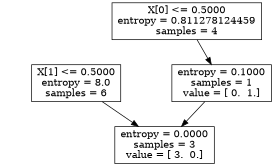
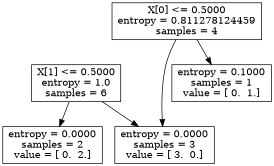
  digraph {
    node [shape=box]
-   n1 [label="X[1] <= 0.5000\nentropy = 8.0\nsamples = 6"]
+   n1 [label="X[1] <= 0.5000\nentropy = 1.0\nsamples = 6"]
+   n2 [label="entropy = 0.0000\nsamples = 2\nvalue = [ 0.  2.]"]
    n3 [label="entropy = 0.0000\nsamples = 3\nvalue = [ 3.  0.]"]
    n4 [label="X[0] <= 0.5000\nentropy = 0.811278124459\nsamples = 4"]
    n5 [label="entropy = 0.1000\nsamples = 1\nvalue = [ 0.  1.]"]
+   n1 -> n2
    n1 -> n3
-   n5 -> n3
+   n4 -> n3
    n4 -> n5
  }
